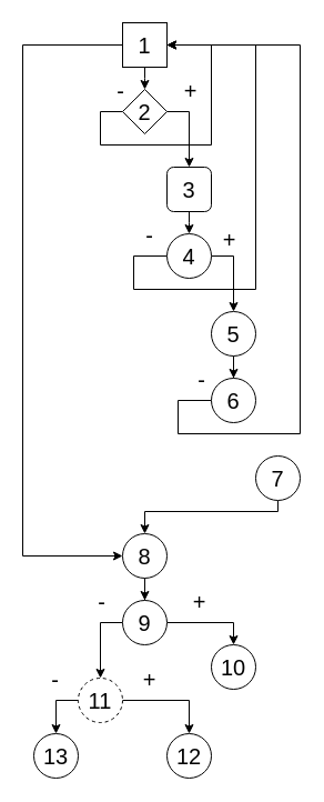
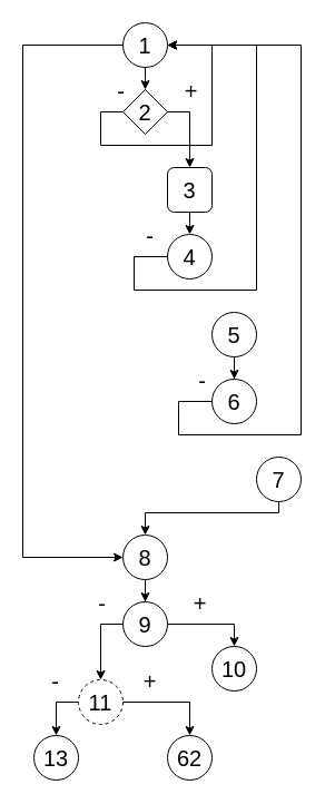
  <mxCell id="0" />
  <mxCell id="1" parent="0" />
  <mxCell id="2" style="edgeStyle=orthogonalEdgeStyle;rounded=0;orthogonalLoop=1;jettySize=auto;html=1;exitX=0.5;exitY=1;exitDx=0;exitDy=0;entryX=0;entryY=0.5;entryDx=0;entryDy=0;" edge="1" parent="1"><mxGeometry relative="1" as="geometry"><mxPoint x="70" y="35" as="targetPoint" /></mxGeometry></mxCell>
  <mxCell id="3" value="" style="edgeStyle=orthogonalEdgeStyle;rounded=0;orthogonalLoop=1;jettySize=auto;html=1;fontSize=20;" edge="1" parent="1" source="5" target="25"><mxGeometry relative="1" as="geometry"><Array as="points"><mxPoint x="130" y="70" /><mxPoint x="130" y="70" /></Array></mxGeometry></mxCell>
  <mxCell id="4" value="" style="edgeStyle=orthogonalEdgeStyle;rounded=0;orthogonalLoop=1;jettySize=auto;html=1;fontSize=20;" edge="1" parent="1" source="5" target="7"><mxGeometry relative="1" as="geometry"><Array as="points"><mxPoint x="20" y="40" /><mxPoint x="20" y="500" /></Array></mxGeometry></mxCell>
- <mxCell id="5" value="1" style="whiteSpace=wrap;html=1;aspect=fixed;fontSize=20;rounded=0;" vertex="1" parent="1"><mxGeometry x="110" y="20" width="40" height="40" as="geometry" /></mxCell>
+ <mxCell id="5" value="1" style="ellipse;whiteSpace=wrap;html=1;aspect=fixed;fontSize=20;" vertex="1" parent="1"><mxGeometry x="110" y="20" width="40" height="40" as="geometry" /></mxCell>
  <mxCell id="6" value="" style="edgeStyle=orthogonalEdgeStyle;rounded=0;orthogonalLoop=1;jettySize=auto;html=1;fontSize=20;" edge="1" parent="1" source="7" target="12"><mxGeometry relative="1" as="geometry" /></mxCell>
  <mxCell id="7" value="8" style="ellipse;whiteSpace=wrap;html=1;aspect=fixed;fontSize=20;" vertex="1" parent="1"><mxGeometry x="110" y="480" width="40" height="40" as="geometry" /></mxCell>
  <mxCell id="8" value="" style="edgeStyle=orthogonalEdgeStyle;rounded=0;orthogonalLoop=1;jettySize=auto;html=1;fontSize=20;" edge="1" parent="1" source="12" target="18"><mxGeometry relative="1" as="geometry"><Array as="points"><mxPoint x="90" y="560" /></Array></mxGeometry></mxCell>
  <mxCell id="9" value="-" style="text;html=1;align=center;verticalAlign=middle;resizable=0;points=[];labelBackgroundColor=#ffffff;fontSize=20;" vertex="1" connectable="0" parent="8"><mxGeometry x="-0.5" y="8" relative="1" as="geometry"><mxPoint x="-2" y="-28" as="offset" /></mxGeometry></mxCell>
  <mxCell id="10" value="" style="edgeStyle=orthogonalEdgeStyle;rounded=0;orthogonalLoop=1;jettySize=auto;html=1;fontSize=20;" edge="1" parent="1" source="12" target="13"><mxGeometry relative="1" as="geometry"><Array as="points"><mxPoint x="210" y="560" /></Array></mxGeometry></mxCell>
  <mxCell id="11" value="+" style="text;html=1;align=center;verticalAlign=middle;resizable=0;points=[];labelBackgroundColor=#ffffff;fontSize=20;" vertex="1" connectable="0" parent="10"><mxGeometry x="-0.6" y="-6" relative="1" as="geometry"><mxPoint x="12" y="-26" as="offset" /></mxGeometry></mxCell>
  <mxCell id="12" value="9" style="ellipse;whiteSpace=wrap;html=1;aspect=fixed;fontSize=20;" vertex="1" parent="1"><mxGeometry x="110" y="540" width="40" height="40" as="geometry" /></mxCell>
  <mxCell id="13" value="10" style="ellipse;whiteSpace=wrap;html=1;aspect=fixed;fontSize=20;" vertex="1" parent="1"><mxGeometry x="190" y="580" width="40" height="40" as="geometry" /></mxCell>
  <mxCell id="14" value="" style="edgeStyle=orthogonalEdgeStyle;rounded=0;orthogonalLoop=1;jettySize=auto;html=1;fontSize=20;" edge="1" parent="1" source="18" target="20"><mxGeometry relative="1" as="geometry"><Array as="points"><mxPoint x="50" y="630" /></Array></mxGeometry></mxCell>
  <mxCell id="15" value="-" style="text;html=1;align=center;verticalAlign=middle;resizable=0;points=[];labelBackgroundColor=#ffffff;fontSize=20;" vertex="1" connectable="0" parent="14"><mxGeometry x="-0.73" y="-3" relative="1" as="geometry"><mxPoint x="-15" y="-17" as="offset" /></mxGeometry></mxCell>
  <mxCell id="16" value="" style="edgeStyle=orthogonalEdgeStyle;rounded=0;orthogonalLoop=1;jettySize=auto;html=1;fontSize=20;" edge="1" parent="1" source="18" target="19"><mxGeometry relative="1" as="geometry"><Array as="points"><mxPoint x="170" y="630" /></Array></mxGeometry></mxCell>
  <mxCell id="17" value="+" style="text;html=1;align=center;verticalAlign=middle;resizable=0;points=[];labelBackgroundColor=#ffffff;fontSize=20;" vertex="1" connectable="0" parent="16"><mxGeometry x="-0.486" y="9" relative="1" as="geometry"><mxPoint y="-11" as="offset" /></mxGeometry></mxCell>
  <mxCell id="18" value="11" style="ellipse;whiteSpace=wrap;html=1;aspect=fixed;fontSize=20;dashed=1;" vertex="1" parent="1"><mxGeometry x="70" y="610" width="40" height="40" as="geometry" /></mxCell>
- <mxCell id="19" value="12" style="ellipse;whiteSpace=wrap;html=1;aspect=fixed;fontSize=20;" vertex="1" parent="1"><mxGeometry x="150" y="660" width="40" height="40" as="geometry" /></mxCell>
+ <mxCell id="19" value="62" style="ellipse;whiteSpace=wrap;html=1;aspect=fixed;fontSize=20;" vertex="1" parent="1"><mxGeometry x="150" y="660" width="40" height="40" as="geometry" /></mxCell>
  <mxCell id="20" value="13" style="ellipse;whiteSpace=wrap;html=1;aspect=fixed;fontSize=20;" vertex="1" parent="1"><mxGeometry x="30" y="660" width="40" height="40" as="geometry" /></mxCell>
  <mxCell id="21" style="edgeStyle=orthogonalEdgeStyle;rounded=0;orthogonalLoop=1;jettySize=auto;html=1;exitX=0;exitY=0.5;exitDx=0;exitDy=0;entryX=1;entryY=0.5;entryDx=0;entryDy=0;fontSize=20;" edge="1" parent="1" source="25" target="5"><mxGeometry relative="1" as="geometry"><Array as="points"><mxPoint x="90" y="100" /><mxPoint x="90" y="130" /><mxPoint x="190" y="130" /><mxPoint x="190" y="40" /></Array></mxGeometry></mxCell>
  <mxCell id="22" value="-" style="text;html=1;align=center;verticalAlign=middle;resizable=0;points=[];labelBackgroundColor=#ffffff;fontSize=20;" vertex="1" connectable="0" parent="21"><mxGeometry x="-0.518" y="-1" relative="1" as="geometry"><mxPoint y="-51" as="offset" /></mxGeometry></mxCell>
  <mxCell id="23" value="" style="edgeStyle=orthogonalEdgeStyle;rounded=0;orthogonalLoop=1;jettySize=auto;html=1;fontSize=20;" edge="1" parent="1" source="25" target="27"><mxGeometry relative="1" as="geometry"><Array as="points"><mxPoint x="170" y="100" /></Array></mxGeometry></mxCell>
  <mxCell id="24" value="+" style="text;html=1;align=center;verticalAlign=middle;resizable=0;points=[];labelBackgroundColor=#ffffff;fontSize=20;" vertex="1" connectable="0" parent="23"><mxGeometry x="-0.429" y="-7" relative="1" as="geometry"><mxPoint x="7" y="-20" as="offset" /></mxGeometry></mxCell>
  <mxCell id="25" value="2" style="rhombus;whiteSpace=wrap;html=1;aspect=fixed;fontSize=20;" vertex="1" parent="1"><mxGeometry x="110" y="80" width="40" height="40" as="geometry" /></mxCell>
  <mxCell id="26" value="" style="edgeStyle=orthogonalEdgeStyle;rounded=0;orthogonalLoop=1;jettySize=auto;html=1;fontSize=20;" edge="1" parent="1" source="27" target="32"><mxGeometry relative="1" as="geometry"><Array as="points"><mxPoint x="170" y="200" /><mxPoint x="170" y="200" /></Array></mxGeometry></mxCell>
  <mxCell id="27" value="3" style="whiteSpace=wrap;html=1;aspect=fixed;fontSize=20;rounded=1;" vertex="1" parent="1"><mxGeometry x="150" y="150" width="40" height="40" as="geometry" /></mxCell>
  <mxCell id="28" style="edgeStyle=orthogonalEdgeStyle;rounded=0;orthogonalLoop=1;jettySize=auto;html=1;exitX=0;exitY=0.5;exitDx=0;exitDy=0;entryX=1;entryY=0.5;entryDx=0;entryDy=0;fontSize=20;" edge="1" parent="1" source="32" target="5"><mxGeometry relative="1" as="geometry"><Array as="points"><mxPoint x="120" y="230" /><mxPoint x="120" y="260" /><mxPoint x="230" y="260" /><mxPoint x="230" y="40" /></Array></mxGeometry></mxCell>
  <mxCell id="29" value="-" style="text;html=1;align=center;verticalAlign=middle;resizable=0;points=[];labelBackgroundColor=#ffffff;fontSize=20;" vertex="1" connectable="0" parent="28"><mxGeometry x="-0.744" y="-3" relative="1" as="geometry"><mxPoint x="13" y="-53" as="offset" /></mxGeometry></mxCell>
- <mxCell id="30" value="" style="edgeStyle=orthogonalEdgeStyle;rounded=0;orthogonalLoop=1;jettySize=auto;html=1;fontSize=20;" edge="1" parent="1" source="32" target="34"><mxGeometry relative="1" as="geometry"><Array as="points"><mxPoint x="210" y="230" /></Array></mxGeometry></mxCell>
- <mxCell id="31" value="+" style="text;html=1;align=center;verticalAlign=middle;resizable=0;points=[];labelBackgroundColor=#ffffff;fontSize=20;" vertex="1" connectable="0" parent="30"><mxGeometry x="-0.505" y="-4" relative="1" as="geometry"><mxPoint x="-2" y="-20" as="offset" /></mxGeometry></mxCell>
  <mxCell id="32" value="4" style="ellipse;whiteSpace=wrap;html=1;aspect=fixed;fontSize=20;" vertex="1" parent="1"><mxGeometry x="150" y="210" width="40" height="40" as="geometry" /></mxCell>
  <mxCell id="33" value="" style="edgeStyle=orthogonalEdgeStyle;rounded=0;orthogonalLoop=1;jettySize=auto;html=1;fontSize=20;" edge="1" parent="1" source="34" target="37"><mxGeometry relative="1" as="geometry" /></mxCell>
  <mxCell id="34" value="5" style="ellipse;whiteSpace=wrap;html=1;aspect=fixed;fontSize=20;" vertex="1" parent="1"><mxGeometry x="190" y="280" width="40" height="40" as="geometry" /></mxCell>
  <mxCell id="35" style="edgeStyle=orthogonalEdgeStyle;rounded=0;orthogonalLoop=1;jettySize=auto;html=1;exitX=0;exitY=0.5;exitDx=0;exitDy=0;entryX=1;entryY=0.5;entryDx=0;entryDy=0;fontSize=20;" edge="1" parent="1" source="37" target="5"><mxGeometry relative="1" as="geometry"><Array as="points"><mxPoint x="160" y="360" /><mxPoint x="160" y="390" /><mxPoint x="270" y="390" /><mxPoint x="270" y="40" /></Array></mxGeometry></mxCell>
  <mxCell id="36" value="-" style="text;html=1;align=center;verticalAlign=middle;resizable=0;points=[];labelBackgroundColor=#ffffff;fontSize=20;" vertex="1" connectable="0" parent="35"><mxGeometry x="-0.822" y="1" relative="1" as="geometry"><mxPoint x="19" y="-47" as="offset" /></mxGeometry></mxCell>
  <mxCell id="37" value="6" style="ellipse;whiteSpace=wrap;html=1;aspect=fixed;fontSize=20;" vertex="1" parent="1"><mxGeometry x="190" y="340" width="40" height="40" as="geometry" /></mxCell>
  <mxCell id="38" style="edgeStyle=orthogonalEdgeStyle;rounded=0;orthogonalLoop=1;jettySize=auto;html=1;exitX=0.5;exitY=1;exitDx=0;exitDy=0;entryX=0.5;entryY=0;entryDx=0;entryDy=0;fontSize=20;" edge="1" parent="1" source="39" target="7"><mxGeometry relative="1" as="geometry"><Array as="points"><mxPoint x="250" y="460" /><mxPoint x="130" y="460" /></Array></mxGeometry></mxCell>
  <mxCell id="39" value="7" style="ellipse;whiteSpace=wrap;html=1;aspect=fixed;fontSize=20;" vertex="1" parent="1"><mxGeometry x="230" y="410" width="40" height="40" as="geometry" /></mxCell>
